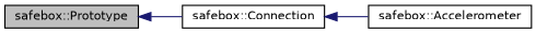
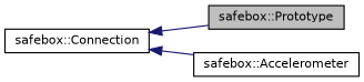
  digraph {
    rankdir=LR
    node [color=black fillcolor=white fontname=Helvetica fontsize=10 shape=record style=filled]
    edge [color=midnightblue dir=back fontname=Helvetica fontsize=10 labelfontname=Helvetica labelfontsize=10 style=solid]
    n1 [fillcolor=grey75 fontcolor=black height=0.2 label="safebox::Prototype" width=0.4]
    n2 [height=0.2 label="safebox::Connection" width=0.4]
    n3 [height=0.2 label="safebox::Accelerometer" width=0.4]
-   n1 -> n2
+   n2 -> n1
    n2 -> n3
  }
